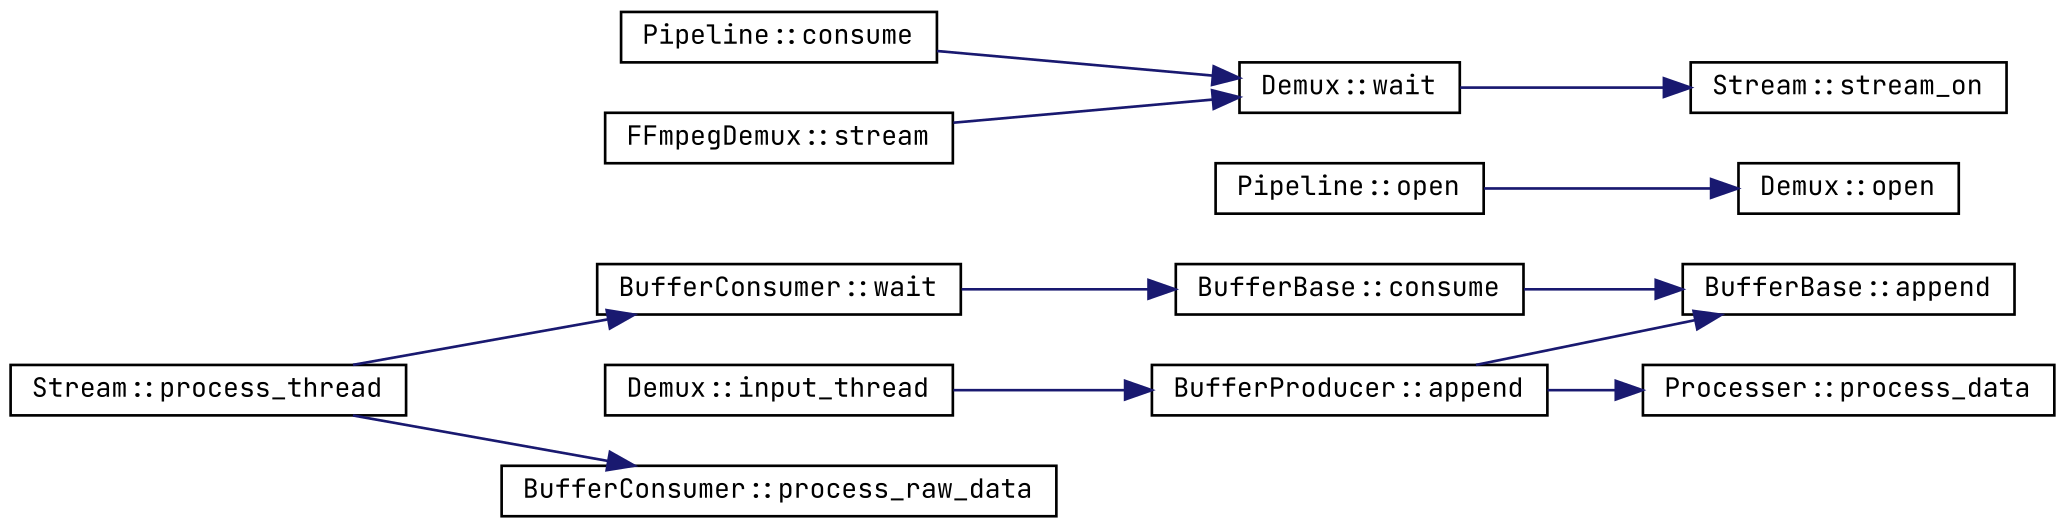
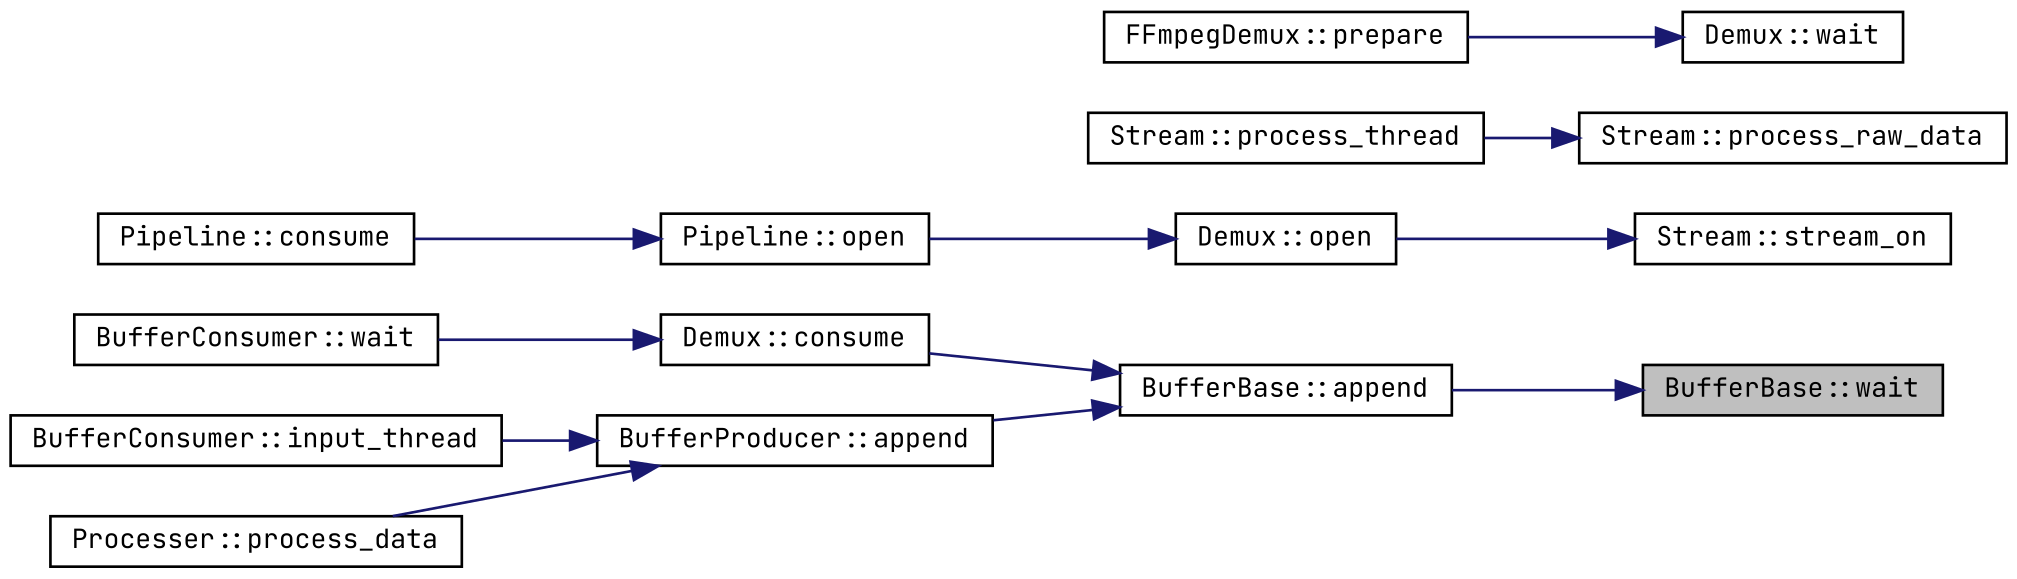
  digraph {
    fontname="JetBrains Mono"
    rankdir=RL
    node [color=black fillcolor=white fontname="JetBrains Mono" fontsize=10 shape=record style=filled]
    edge [color=midnightblue dir=back fontname="JetBrains Mono" fontsize=10 labelfontname=Helvetica labelfontsize=10 style=solid]
+   n1 [fillcolor=grey75 fontcolor=black height=0.2 label="BufferBase::wait" width=0.4]
    n2 [height=0.2 label="BufferBase::append" width=0.4]
-   n3 [height=0.2 label="BufferBase::consume" width=0.4]
+   n3 [height=0.2 label="Demux::consume" width=0.4]
    n4 [height=0.2 label="BufferProducer::append" width=0.4]
    n5 [height=0.2 label="BufferConsumer::wait" width=0.4]
-   n6 [height=0.2 label="Demux::input_thread" width=0.4]
+   n6 [height=0.2 label="BufferConsumer::input_thread" width=0.4]
    n7 [height=0.2 label="Processer::process_data" width=0.4]
    n8 [height=0.2 label="Demux::open" width=0.4]
    n9 [height=0.2 label="Pipeline::open" width=0.4]
-   n10 [height=0.2 label="BufferConsumer::process_raw_data" width=0.4]
+   n10 [height=0.2 label="Stream::process_raw_data" width=0.4]
    n11 [height=0.2 label="Stream::process_thread" width=0.4]
    n12 [height=0.2 label="Stream::stream_on" width=0.4]
    n13 [height=0.2 label="Demux::wait" width=0.4]
    n14 [height=0.2 label="Pipeline::consume" width=0.4]
-   n15 [height=0.2 label="FFmpegDemux::stream" width=0.4]
+   n15 [height=0.2 label="FFmpegDemux::prepare" width=0.4]
+   n1 -> n2
    n2 -> n3
    n2 -> n4
    n3 -> n5
    n4 -> n6
-   n7 -> n4
-   n5 -> n11
+   n4 -> n7
    n8 -> n9
    n10 -> n11
-   n12 -> n13
-   n13 -> n14
+   n12 -> n8
+   n9 -> n14
    n13 -> n15
  }
